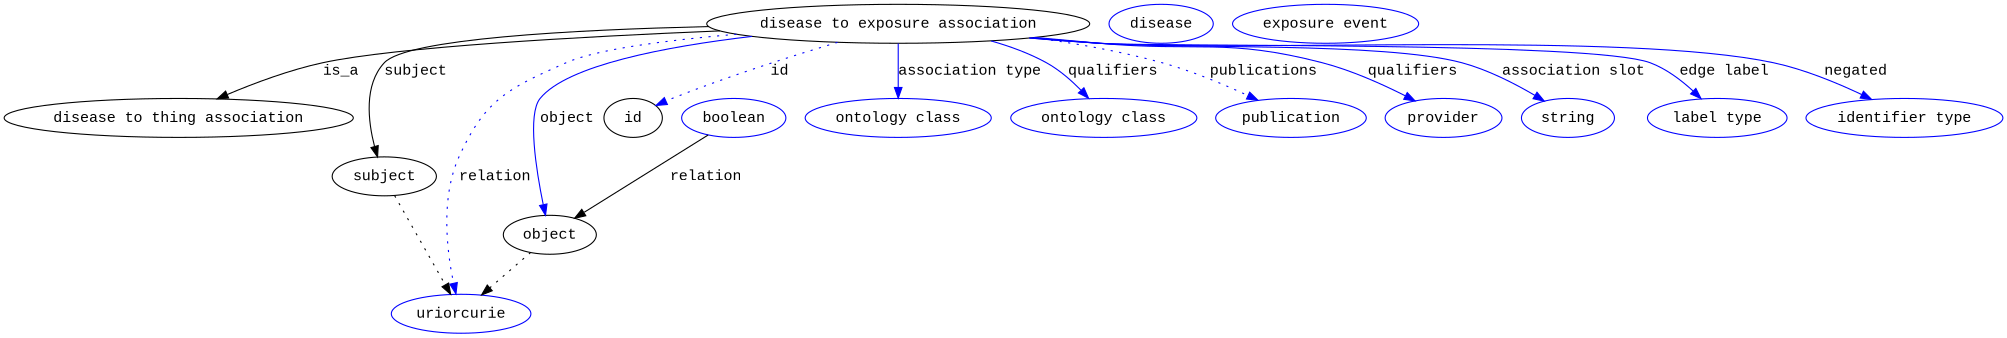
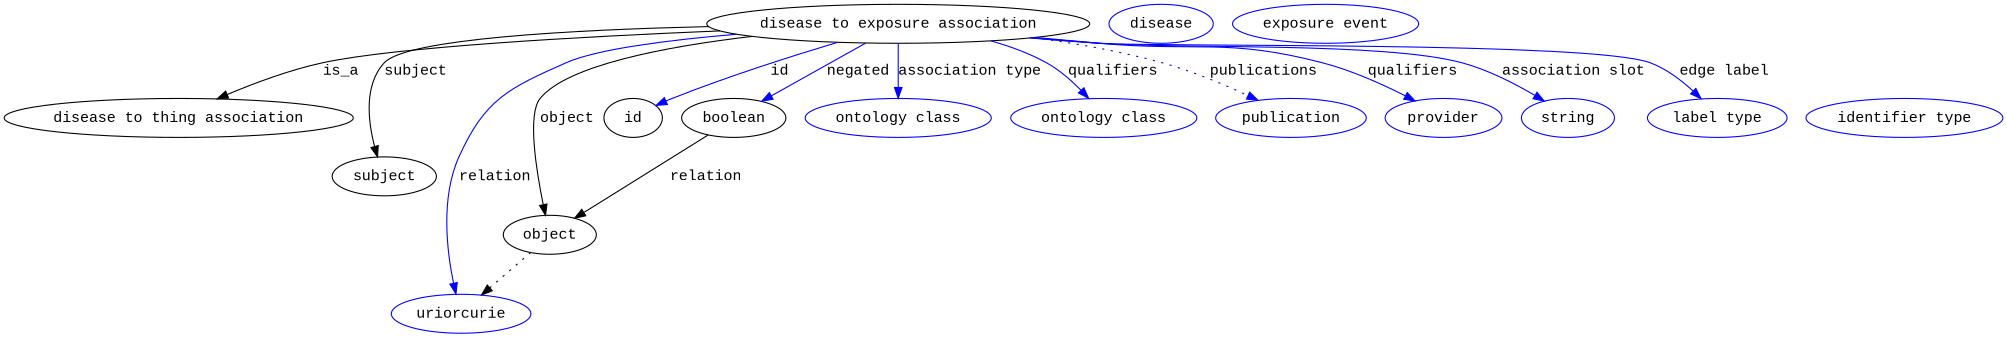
  digraph {
    fontname="Liberation Mono"
    node [fontname="Liberation Mono" color=blue]
    edge [fontname="Liberation Mono" color=blue style=solid]
    n1 [height=0.5 label="disease to exposure association" width=3.3437 color=""]
    "disease to thing association" [height=0.5 width=2.9619 color=""]
    subject [height=0.5 width=0.97656 color=""]
    n4 [height=0.5 label=uriorcurie width=1.2492]
    object [height=0.5 width=0.88096 color=""]
    id [height=0.5 width=0.75 color=""]
-   n7 [height=0.5 label=boolean width=1.0584]
+   n7 [color=black height=0.5 label=boolean width=1.0584]
    n8 [height=0.5 label="ontology class" width=1.6931]
    n9 [height=0.5 label="ontology class" width=1.6931]
    n10 [height=0.5 label=publication width=1.3859]
    n11 [height=0.5 label=provider width=1.1129]
    n12 [height=0.5 label=string width=0.8403]
    n13 [height=0.5 label="label type" width=1.2425]
    n14 [height=0.5 label=disease width=0.99011]
    n15 [height=0.5 label="exposure event" width=1.7609]
    n16 [height=0.5 label="identifier type" width=1.652]
    n1 -> "disease to thing association" [label=is_a color="" style=""]
    n1 -> subject [color=black label=subject]
-   n1 -> n4 [label=relation style=dotted]
-   n1 -> object [label=object]
-   n1 -> id [label=id style=dotted]
-   n1 -> n16 [label=negated]
+   n1 -> n4 [label=relation]
+   n1 -> object [color=black label=object]
+   n1 -> id [label=id]
+   n1 -> n7 [label=negated]
    n1 -> n8 [label="association type"]
    n1 -> n9 [label=qualifiers]
    n1 -> n10 [label=publications style=dotted]
    n1 -> n11 [label=qualifiers]
    n1 -> n12 [label="association slot"]
    n1 -> n13 [label="edge label"]
-   subject -> n4 [style=dotted color=""]
    object -> n4 [style=dotted color=""]
    n7 -> object [label=relation color="" style=""]
  }
